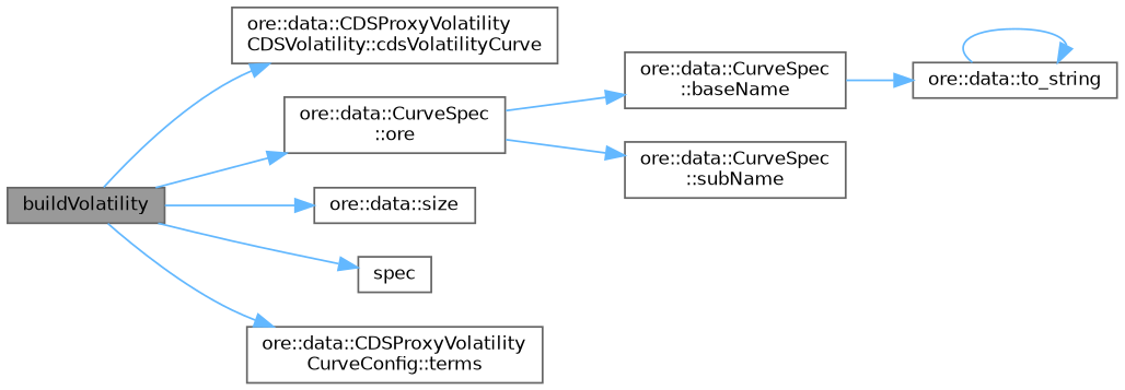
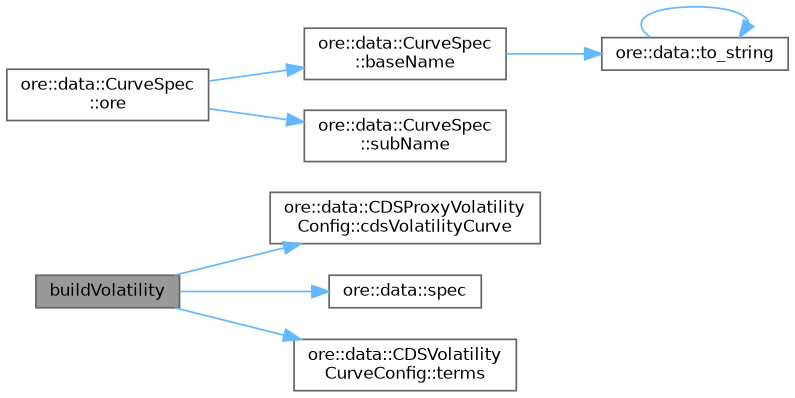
  digraph {
    rankdir=LR
    node [color=grey40 fillcolor=white fontname=Helvetica fontsize=10 shape=box style=filled]
    edge [color=steelblue1 fontname=Helvetica fontsize=10 labelfontname=Helvetica labelfontsize=10 style=solid]
    n1 [color=gray40 fillcolor=grey60 fontcolor=black height=0.2 label=buildVolatility width=0.4]
-   n2 [height=0.2 label="ore::data::CDSProxyVolatility\lCDSVolatility::cdsVolatilityCurve" width=0.4]
+   n2 [height=0.2 label="ore::data::CDSProxyVolatility\lConfig::cdsVolatilityCurve" width=0.4]
    n3 [height=0.2 label="ore::data::CurveSpec\l::ore" width=0.4]
-   n4 [height=0.2 label="ore::data::size" width=0.4]
-   n5 [height=0.2 label=spec width=0.4]
-   n6 [height=0.2 label="ore::data::CDSProxyVolatility\lCurveConfig::terms" width=0.4]
+   n4 [height=0.2 label="ore::data::spec" width=0.4]
+   n6 [height=0.2 label="ore::data::CDSVolatility\lCurveConfig::terms" width=0.4]
    n7 [height=0.2 label="ore::data::CurveSpec\l::baseName" width=0.4]
    n8 [height=0.2 label="ore::data::CurveSpec\l::subName" width=0.4]
    n9 [height=0.2 label="ore::data::to_string" width=0.4]
    n1 -> n2
-   n1 -> n3
    n1 -> n4
-   n1 -> n5
    n1 -> n6
    n3 -> n7
    n3 -> n8
    n7 -> n9
    n9 -> n9
  }
